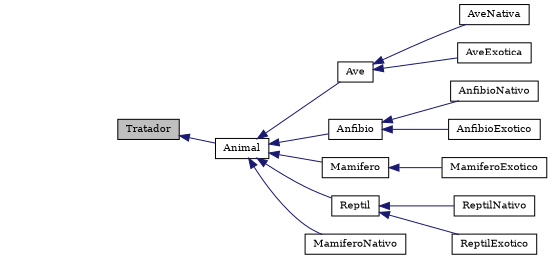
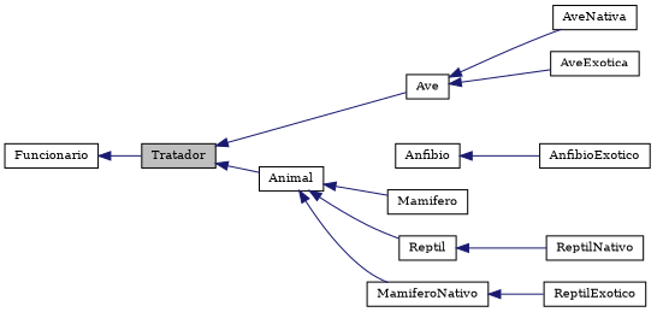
  digraph {
    fontname="DejaVu Serif"
    rankdir=LR
    node [color=black fillcolor=white fontname="DejaVu Serif" fontsize=10 shape=record style=filled]
    edge [color=midnightblue dir=back fontname="DejaVu Serif" fontsize=10 labelfontname=Helvetica labelfontsize=10 style=solid]
    n1 [fillcolor=grey75 fontcolor=black height=0.2 label=Tratador width=0.4]
    n2 [height=0.2 label=Animal width=0.4]
    n3 [height=0.2 label=Anfibio width=0.4]
    n4 [height=0.2 label=Ave width=0.4]
    n5 [height=0.2 label=Mamifero width=0.4]
    n6 [height=0.2 label=Reptil width=0.4]
    n7 [height=0.2 label=MamiferoNativo width=0.4]
+   n8 [height=0.2 label=Funcionario width=0.4]
    n9 [height=0.2 label=AnfibioExotico width=0.4]
-   n10 [height=0.2 label=AnfibioNativo width=0.4]
    n11 [height=0.2 label=AveExotica width=0.4]
    n12 [height=0.2 label=AveNativa width=0.4]
-   n13 [height=0.2 label=MamiferoExotico width=0.4]
    n14 [height=0.2 label=ReptilExotico width=0.4]
    n15 [height=0.2 label=ReptilNativo width=0.4]
    n1 -> n2
-   n2 -> n3
-   n2 -> n4
+   n1 -> n4
    n2 -> n5
    n2 -> n6
    n2 -> n7
    n3 -> n9
-   n3 -> n10
    n4 -> n11
    n4 -> n12
-   n5 -> n13
-   n6 -> n14
+   n7 -> n14
    n6 -> n15
+   n8 -> n1
  }
